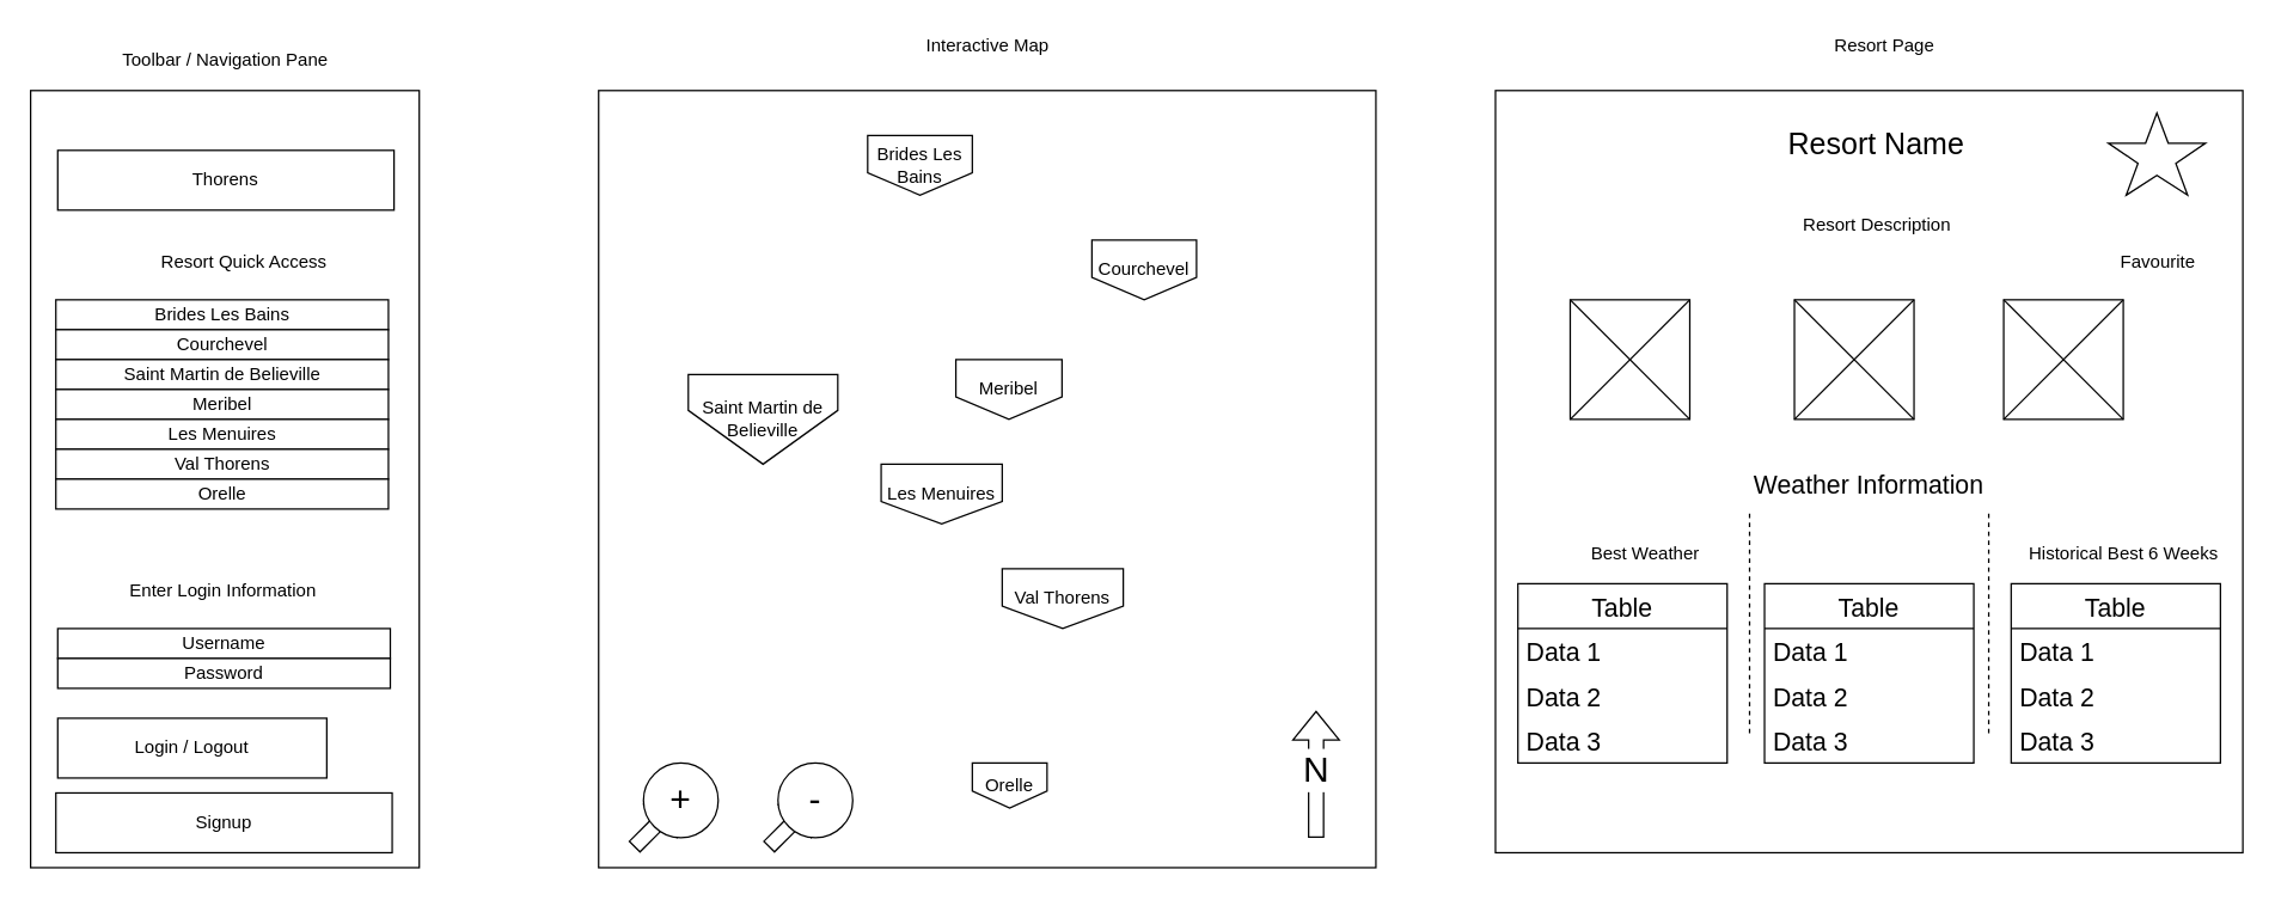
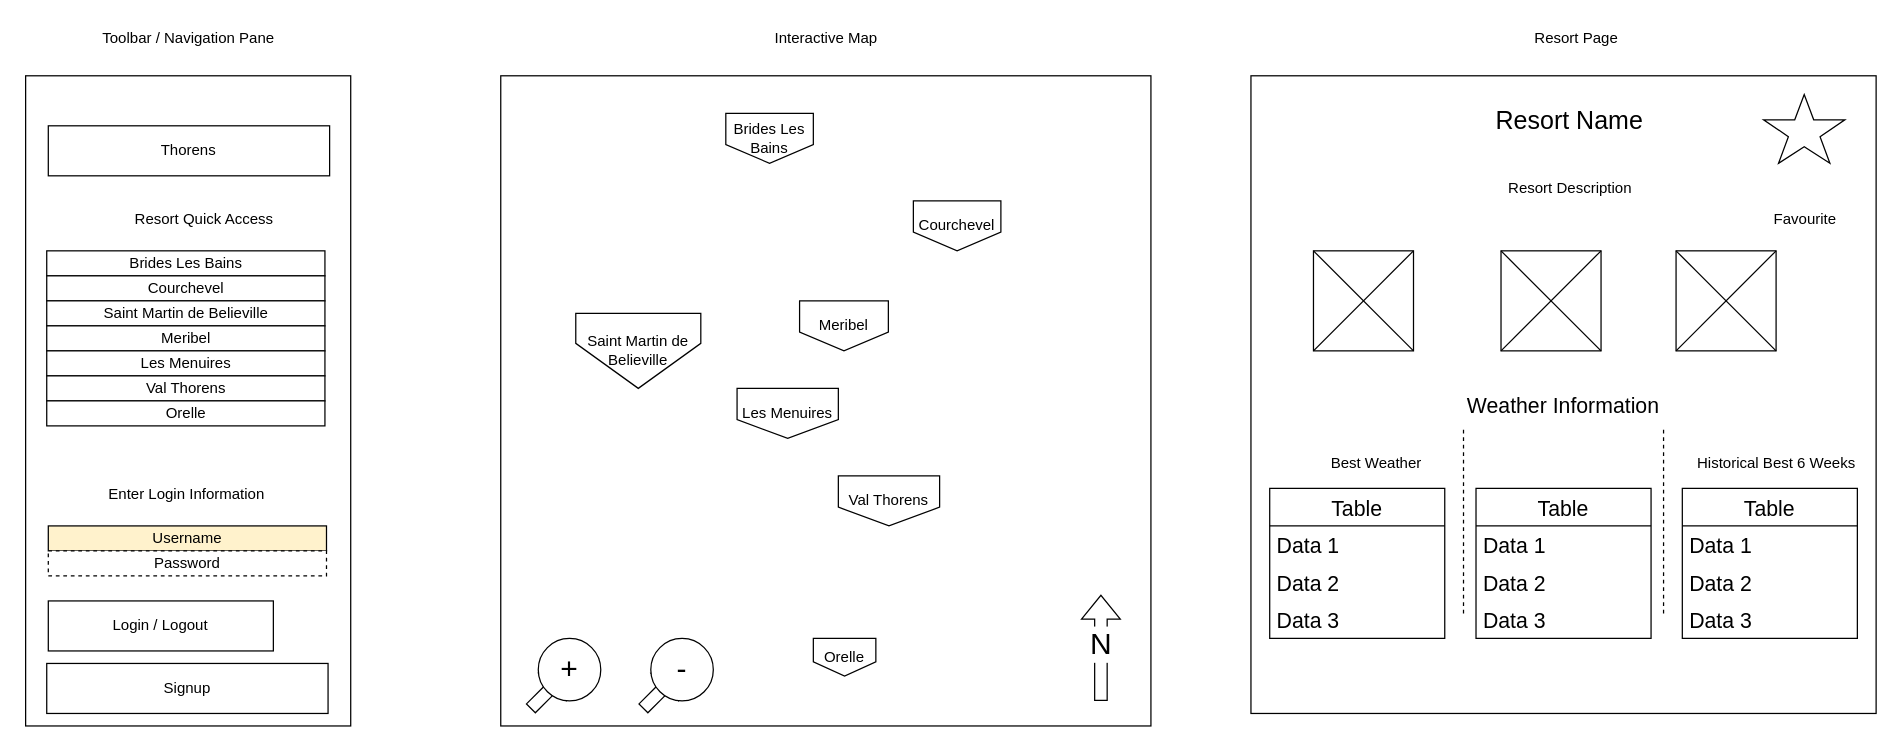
  <mxCell id="0" />
  <mxCell id="1" parent="0" />
  <mxCell id="2" value="" style="whiteSpace=wrap;html=1;aspect=fixed;" parent="1" vertex="1"><mxGeometry x="400" y="60" width="520" height="520" as="geometry" /></mxCell>
  <mxCell id="3" value="&lt;font style=&quot;font-size: 24px&quot;&gt;N&lt;/font&gt;" style="shape=flexArrow;endArrow=classic;html=1;rounded=0;" parent="1" edge="1"><mxGeometry x="0.059" width="50" height="50" relative="1" as="geometry"><mxPoint x="880" y="560" as="sourcePoint" /><mxPoint x="880" y="475" as="targetPoint" /><mxPoint as="offset" /></mxGeometry></mxCell>
  <mxCell id="4" value="&lt;br&gt;" style="edgeLabel;html=1;align=center;verticalAlign=middle;resizable=0;points=[];fontSize=24;" parent="3" vertex="1" connectable="0"><mxGeometry x="0.534" y="3" relative="1" as="geometry"><mxPoint as="offset" /></mxGeometry></mxCell>
  <mxCell id="5" value="" style="group" parent="1" vertex="1" connectable="0"><mxGeometry x="430" y="510" width="50" height="50" as="geometry" /></mxCell>
  <mxCell id="6" value="" style="shape=flexArrow;endArrow=classic;html=1;rounded=0;fillColor=#FFFFFF;" parent="5" edge="1"><mxGeometry width="50" height="50" relative="1" as="geometry"><mxPoint x="-6.25" y="56.25" as="sourcePoint" /><mxPoint x="25" y="25" as="targetPoint" /><Array as="points"><mxPoint x="6.25" y="43.75" /></Array></mxGeometry></mxCell>
  <mxCell id="7" value="&lt;font style=&quot;font-size: 24px&quot;&gt;+&lt;/font&gt;" style="ellipse;whiteSpace=wrap;html=1;aspect=fixed;fillColor=#FFFFFF;" parent="5" vertex="1"><mxGeometry width="50" height="50" as="geometry" /></mxCell>
  <mxCell id="8" value="" style="group" parent="1" vertex="1" connectable="0"><mxGeometry x="520" y="510" width="50" height="50" as="geometry" /></mxCell>
  <mxCell id="9" value="" style="shape=flexArrow;endArrow=classic;html=1;rounded=0;fillColor=#FFFFFF;" parent="8" edge="1"><mxGeometry width="50" height="50" relative="1" as="geometry"><mxPoint x="-6.25" y="56.25" as="sourcePoint" /><mxPoint x="25" y="25" as="targetPoint" /><Array as="points"><mxPoint x="6.25" y="43.75" /></Array></mxGeometry></mxCell>
  <mxCell id="10" value="&lt;font style=&quot;font-size: 24px&quot;&gt;-&lt;/font&gt;" style="ellipse;whiteSpace=wrap;html=1;aspect=fixed;fillColor=#FFFFFF;" parent="8" vertex="1"><mxGeometry width="50" height="50" as="geometry" /></mxCell>
  <mxCell id="11" value="Brides Les Bains" style="shape=offPageConnector;whiteSpace=wrap;html=1;" vertex="1" parent="1"><mxGeometry x="580" y="90" width="70" height="40" as="geometry" /></mxCell>
  <mxCell id="12" value="Courchevel" style="shape=offPageConnector;whiteSpace=wrap;html=1;" vertex="1" parent="1"><mxGeometry x="730" y="160" width="70" height="40" as="geometry" /></mxCell>
  <mxCell id="13" value="Saint Martin de Believille" style="shape=offPageConnector;whiteSpace=wrap;html=1;size=0.6;" vertex="1" parent="1"><mxGeometry x="460" y="250" width="100" height="60" as="geometry" /></mxCell>
  <mxCell id="14" value="Meribel" style="shape=offPageConnector;whiteSpace=wrap;html=1;" vertex="1" parent="1"><mxGeometry x="639" y="240" width="71" height="40" as="geometry" /></mxCell>
  <mxCell id="15" value="Les Menuires" style="shape=offPageConnector;whiteSpace=wrap;html=1;" vertex="1" parent="1"><mxGeometry x="589" y="310" width="81" height="40" as="geometry" /></mxCell>
  <mxCell id="16" value="Orelle" style="shape=offPageConnector;whiteSpace=wrap;html=1;" vertex="1" parent="1"><mxGeometry x="650" y="510" width="50" height="30" as="geometry" /></mxCell>
  <mxCell id="17" value="Val Thorens" style="shape=offPageConnector;whiteSpace=wrap;html=1;" vertex="1" parent="1"><mxGeometry x="670" y="380" width="81" height="40" as="geometry" /></mxCell>
  <mxCell id="18" value="" style="rounded=0;whiteSpace=wrap;html=1;" vertex="1" parent="1"><mxGeometry x="20" y="60" width="260" height="520" as="geometry" /></mxCell>
- <mxCell id="19" value="Toolbar / Navigation Pane" style="text;html=1;align=center;verticalAlign=middle;resizable=0;points=[];autosize=1;strokeColor=none;fillColor=none;" vertex="1" parent="1"><mxGeometry x="75" y="30" width="150" height="20" as="geometry" /></mxCell>
+ <mxCell id="19" value="Toolbar / Navigation Pane" style="text;html=1;align=center;verticalAlign=middle;resizable=0;points=[];autosize=1;strokeColor=none;fillColor=none;" vertex="1" parent="1"><mxGeometry x="75" y="20" width="150" height="20" as="geometry" /></mxCell>
  <mxCell id="20" value="Interactive Map" style="text;html=1;align=center;verticalAlign=middle;resizable=0;points=[];autosize=1;strokeColor=none;fillColor=none;" vertex="1" parent="1"><mxGeometry x="610" y="20" width="100" height="20" as="geometry" /></mxCell>
  <mxCell id="21" value="Login / Logout" style="rounded=0;whiteSpace=wrap;html=1;" vertex="1" parent="1"><mxGeometry x="38.13" y="480" width="180" height="40" as="geometry" /></mxCell>
- <mxCell id="22" value="Username" style="rounded=0;whiteSpace=wrap;html=1;" vertex="1" parent="1"><mxGeometry x="38.13" y="420" width="222.5" height="20" as="geometry" /></mxCell>
- <mxCell id="23" value="Password" style="rounded=0;whiteSpace=wrap;html=1;" vertex="1" parent="1"><mxGeometry x="38.13" y="440" width="222.5" height="20" as="geometry" /></mxCell>
+ <mxCell id="22" value="Username" style="rounded=0;whiteSpace=wrap;html=1;fillColor=#fff2cc;" vertex="1" parent="1"><mxGeometry x="38.13" y="420" width="222.5" height="20" as="geometry" /></mxCell>
+ <mxCell id="23" value="Password" style="rounded=0;whiteSpace=wrap;html=1;dashed=1;" vertex="1" parent="1"><mxGeometry x="38.13" y="440" width="222.5" height="20" as="geometry" /></mxCell>
  <mxCell id="24" value="Signup" style="rounded=0;whiteSpace=wrap;html=1;" vertex="1" parent="1"><mxGeometry x="36.88" y="530" width="225" height="40" as="geometry" /></mxCell>
  <mxCell id="25" value="Brides Les Bains" style="rounded=0;whiteSpace=wrap;html=1;" vertex="1" parent="1"><mxGeometry x="36.88" y="200" width="222.5" height="20" as="geometry" /></mxCell>
  <mxCell id="26" value="Courchevel" style="rounded=0;whiteSpace=wrap;html=1;" vertex="1" parent="1"><mxGeometry x="36.88" y="220" width="222.5" height="20" as="geometry" /></mxCell>
  <mxCell id="27" value="Resort Quick Access" style="text;html=1;strokeColor=none;fillColor=none;align=center;verticalAlign=middle;whiteSpace=wrap;rounded=0;" vertex="1" parent="1"><mxGeometry x="88.13" y="160" width="150" height="30" as="geometry" /></mxCell>
  <mxCell id="28" value="Saint Martin de Believille" style="rounded=0;whiteSpace=wrap;html=1;" vertex="1" parent="1"><mxGeometry x="36.88" y="240" width="222.5" height="20" as="geometry" /></mxCell>
  <mxCell id="29" value="Meribel" style="rounded=0;whiteSpace=wrap;html=1;" vertex="1" parent="1"><mxGeometry x="36.88" y="260" width="222.5" height="20" as="geometry" /></mxCell>
  <mxCell id="30" value="Les Menuires" style="rounded=0;whiteSpace=wrap;html=1;" vertex="1" parent="1"><mxGeometry x="36.88" y="280" width="222.5" height="20" as="geometry" /></mxCell>
  <mxCell id="31" value="Val Thorens" style="rounded=0;whiteSpace=wrap;html=1;" vertex="1" parent="1"><mxGeometry x="36.88" y="300" width="222.5" height="20" as="geometry" /></mxCell>
  <mxCell id="32" value="Orelle" style="rounded=0;whiteSpace=wrap;html=1;" vertex="1" parent="1"><mxGeometry x="36.88" y="320" width="222.5" height="20" as="geometry" /></mxCell>
  <mxCell id="33" value="Enter Login Information" style="text;html=1;strokeColor=none;fillColor=none;align=center;verticalAlign=middle;whiteSpace=wrap;rounded=0;" vertex="1" parent="1"><mxGeometry x="74.38" y="380" width="150" height="30" as="geometry" /></mxCell>
  <mxCell id="34" value="Thorens" style="rounded=0;whiteSpace=wrap;html=1;" vertex="1" parent="1"><mxGeometry x="38.13" y="100" width="225" height="40" as="geometry" /></mxCell>
  <mxCell id="35" value="" style="rounded=0;whiteSpace=wrap;html=1;" vertex="1" parent="1"><mxGeometry x="1000" y="60" width="500" height="510" as="geometry" /></mxCell>
  <mxCell id="36" value="Resort Page" style="text;html=1;align=center;verticalAlign=middle;resizable=0;points=[];autosize=1;strokeColor=none;fillColor=none;" vertex="1" parent="1"><mxGeometry x="1220" y="20" width="80" height="20" as="geometry" /></mxCell>
  <mxCell id="37" value="&lt;font style=&quot;font-size: 20px&quot;&gt;Resort Name&lt;/font&gt;" style="text;html=1;strokeColor=none;fillColor=none;align=center;verticalAlign=middle;whiteSpace=wrap;rounded=0;" vertex="1" parent="1"><mxGeometry x="1160" y="80" width="190" height="30" as="geometry" /></mxCell>
  <mxCell id="38" value="Resort Description" style="text;html=1;align=center;verticalAlign=middle;resizable=0;points=[];autosize=1;strokeColor=none;fillColor=none;" vertex="1" parent="1"><mxGeometry x="1200" y="140" width="110" height="20" as="geometry" /></mxCell>
  <mxCell id="39" value="" style="whiteSpace=wrap;html=1;aspect=fixed;fontSize=20;" vertex="1" parent="1"><mxGeometry x="1340" y="200" width="80" height="80" as="geometry" /></mxCell>
  <mxCell id="40" value="" style="endArrow=none;html=1;rounded=0;fontSize=20;exitX=0;exitY=1;exitDx=0;exitDy=0;" edge="1" parent="1" source="39"><mxGeometry width="50" height="50" relative="1" as="geometry"><mxPoint x="1370" y="250" as="sourcePoint" /><mxPoint x="1420" y="200" as="targetPoint" /></mxGeometry></mxCell>
  <mxCell id="41" value="" style="endArrow=none;html=1;rounded=0;fontSize=20;entryX=0;entryY=0;entryDx=0;entryDy=0;exitX=1;exitY=1;exitDx=0;exitDy=0;" edge="1" parent="1" source="39" target="39"><mxGeometry width="50" height="50" relative="1" as="geometry"><mxPoint x="800" y="360" as="sourcePoint" /><mxPoint x="850" y="310" as="targetPoint" /></mxGeometry></mxCell>
  <mxCell id="42" value="" style="whiteSpace=wrap;html=1;aspect=fixed;fontSize=20;" vertex="1" parent="1"><mxGeometry x="1050" y="200" width="80" height="80" as="geometry" /></mxCell>
  <mxCell id="43" value="" style="endArrow=none;html=1;rounded=0;fontSize=20;exitX=0;exitY=1;exitDx=0;exitDy=0;" edge="1" parent="1" source="42"><mxGeometry width="50" height="50" relative="1" as="geometry"><mxPoint x="1080" y="250" as="sourcePoint" /><mxPoint x="1130" y="200" as="targetPoint" /></mxGeometry></mxCell>
  <mxCell id="44" value="" style="endArrow=none;html=1;rounded=0;fontSize=20;entryX=0;entryY=0;entryDx=0;entryDy=0;exitX=1;exitY=1;exitDx=0;exitDy=0;" edge="1" parent="1" source="42" target="42"><mxGeometry width="50" height="50" relative="1" as="geometry"><mxPoint x="510" y="360" as="sourcePoint" /><mxPoint x="560" y="310" as="targetPoint" /></mxGeometry></mxCell>
  <mxCell id="45" value="" style="whiteSpace=wrap;html=1;aspect=fixed;fontSize=20;" vertex="1" parent="1"><mxGeometry x="1200" y="200" width="80" height="80" as="geometry" /></mxCell>
  <mxCell id="46" value="" style="endArrow=none;html=1;rounded=0;fontSize=20;exitX=0;exitY=1;exitDx=0;exitDy=0;" edge="1" parent="1" source="45"><mxGeometry width="50" height="50" relative="1" as="geometry"><mxPoint x="1230" y="250" as="sourcePoint" /><mxPoint x="1280" y="200" as="targetPoint" /></mxGeometry></mxCell>
  <mxCell id="47" value="" style="endArrow=none;html=1;rounded=0;fontSize=20;entryX=0;entryY=0;entryDx=0;entryDy=0;exitX=1;exitY=1;exitDx=0;exitDy=0;" edge="1" parent="1" source="45" target="45"><mxGeometry width="50" height="50" relative="1" as="geometry"><mxPoint x="660" y="360" as="sourcePoint" /><mxPoint x="710" y="310" as="targetPoint" /></mxGeometry></mxCell>
  <mxCell id="48" value="&lt;font style=&quot;font-size: 17px&quot;&gt;Weather Information&lt;/font&gt;" style="text;html=1;strokeColor=none;fillColor=none;align=center;verticalAlign=middle;whiteSpace=wrap;rounded=0;" vertex="1" parent="1"><mxGeometry x="1155" y="310" width="190" height="30" as="geometry" /></mxCell>
  <mxCell id="49" value="Best Weather" style="text;html=1;align=center;verticalAlign=middle;resizable=0;points=[];autosize=1;strokeColor=none;fillColor=none;" vertex="1" parent="1"><mxGeometry x="1055" y="360" width="90" height="20" as="geometry" /></mxCell>
  <mxCell id="50" value="" style="endArrow=none;dashed=1;html=1;rounded=0;fontSize=17;" edge="1" parent="1"><mxGeometry width="50" height="50" relative="1" as="geometry"><mxPoint x="1170" y="490" as="sourcePoint" /><mxPoint x="1170" y="340" as="targetPoint" /></mxGeometry></mxCell>
  <mxCell id="51" value="" style="endArrow=none;dashed=1;html=1;rounded=0;fontSize=17;" edge="1" parent="1"><mxGeometry width="50" height="50" relative="1" as="geometry"><mxPoint x="1330" y="490" as="sourcePoint" /><mxPoint x="1330" y="340" as="targetPoint" /></mxGeometry></mxCell>
  <mxCell id="52" value="Historical Best 6 Weeks" style="text;html=1;align=center;verticalAlign=middle;resizable=0;points=[];autosize=1;strokeColor=none;fillColor=none;" vertex="1" parent="1"><mxGeometry x="1350" y="360" width="140" height="20" as="geometry" /></mxCell>
  <mxCell id="53" value="Table" style="swimlane;fontStyle=0;childLayout=stackLayout;horizontal=1;startSize=30;horizontalStack=0;resizeParent=1;resizeParentMax=0;resizeLast=0;collapsible=1;marginBottom=0;fontSize=17;" vertex="1" parent="1"><mxGeometry x="1180" y="390" width="140" height="120" as="geometry" /></mxCell>
  <mxCell id="54" value="Data 1" style="text;strokeColor=none;fillColor=none;align=left;verticalAlign=middle;spacingLeft=4;spacingRight=4;overflow=hidden;points=[[0,0.5],[1,0.5]];portConstraint=eastwest;rotatable=0;fontSize=17;" vertex="1" parent="53"><mxGeometry y="30" width="140" height="30" as="geometry" /></mxCell>
  <mxCell id="55" value="Data 2" style="text;strokeColor=none;fillColor=none;align=left;verticalAlign=middle;spacingLeft=4;spacingRight=4;overflow=hidden;points=[[0,0.5],[1,0.5]];portConstraint=eastwest;rotatable=0;fontSize=17;" vertex="1" parent="53"><mxGeometry y="60" width="140" height="30" as="geometry" /></mxCell>
  <mxCell id="56" value="Data 3            " style="text;strokeColor=none;fillColor=none;align=left;verticalAlign=middle;spacingLeft=4;spacingRight=4;overflow=hidden;points=[[0,0.5],[1,0.5]];portConstraint=eastwest;rotatable=0;fontSize=17;" vertex="1" parent="53"><mxGeometry y="90" width="140" height="30" as="geometry" /></mxCell>
  <mxCell id="57" value="Table" style="swimlane;fontStyle=0;childLayout=stackLayout;horizontal=1;startSize=30;horizontalStack=0;resizeParent=1;resizeParentMax=0;resizeLast=0;collapsible=1;marginBottom=0;fontSize=17;" vertex="1" parent="1"><mxGeometry x="1015" y="390" width="140" height="120" as="geometry" /></mxCell>
  <mxCell id="58" value="Data 1" style="text;strokeColor=none;fillColor=none;align=left;verticalAlign=middle;spacingLeft=4;spacingRight=4;overflow=hidden;points=[[0,0.5],[1,0.5]];portConstraint=eastwest;rotatable=0;fontSize=17;" vertex="1" parent="57"><mxGeometry y="30" width="140" height="30" as="geometry" /></mxCell>
  <mxCell id="59" value="Data 2" style="text;strokeColor=none;fillColor=none;align=left;verticalAlign=middle;spacingLeft=4;spacingRight=4;overflow=hidden;points=[[0,0.5],[1,0.5]];portConstraint=eastwest;rotatable=0;fontSize=17;" vertex="1" parent="57"><mxGeometry y="60" width="140" height="30" as="geometry" /></mxCell>
  <mxCell id="60" value="Data 3            " style="text;strokeColor=none;fillColor=none;align=left;verticalAlign=middle;spacingLeft=4;spacingRight=4;overflow=hidden;points=[[0,0.5],[1,0.5]];portConstraint=eastwest;rotatable=0;fontSize=17;" vertex="1" parent="57"><mxGeometry y="90" width="140" height="30" as="geometry" /></mxCell>
  <mxCell id="61" value="Table" style="swimlane;fontStyle=0;childLayout=stackLayout;horizontal=1;startSize=30;horizontalStack=0;resizeParent=1;resizeParentMax=0;resizeLast=0;collapsible=1;marginBottom=0;fontSize=17;" vertex="1" parent="1"><mxGeometry x="1345" y="390" width="140" height="120" as="geometry" /></mxCell>
  <mxCell id="62" value="Data 1" style="text;strokeColor=none;fillColor=none;align=left;verticalAlign=middle;spacingLeft=4;spacingRight=4;overflow=hidden;points=[[0,0.5],[1,0.5]];portConstraint=eastwest;rotatable=0;fontSize=17;" vertex="1" parent="61"><mxGeometry y="30" width="140" height="30" as="geometry" /></mxCell>
  <mxCell id="63" value="Data 2" style="text;strokeColor=none;fillColor=none;align=left;verticalAlign=middle;spacingLeft=4;spacingRight=4;overflow=hidden;points=[[0,0.5],[1,0.5]];portConstraint=eastwest;rotatable=0;fontSize=17;" vertex="1" parent="61"><mxGeometry y="60" width="140" height="30" as="geometry" /></mxCell>
  <mxCell id="64" value="Data 3            " style="text;strokeColor=none;fillColor=none;align=left;verticalAlign=middle;spacingLeft=4;spacingRight=4;overflow=hidden;points=[[0,0.5],[1,0.5]];portConstraint=eastwest;rotatable=0;fontSize=17;" vertex="1" parent="61"><mxGeometry y="90" width="140" height="30" as="geometry" /></mxCell>
  <mxCell id="65" value="" style="verticalLabelPosition=bottom;verticalAlign=top;html=1;shape=mxgraph.basic.star;fontSize=17;" vertex="1" parent="1"><mxGeometry x="1410" y="75" width="65" height="55" as="geometry" /></mxCell>
  <mxCell id="66" value="Favourite" style="text;html=1;align=center;verticalAlign=middle;resizable=0;points=[];autosize=1;strokeColor=none;fillColor=none;" vertex="1" parent="1"><mxGeometry x="1407.5" y="165" width="70" height="20" as="geometry" /></mxCell>
